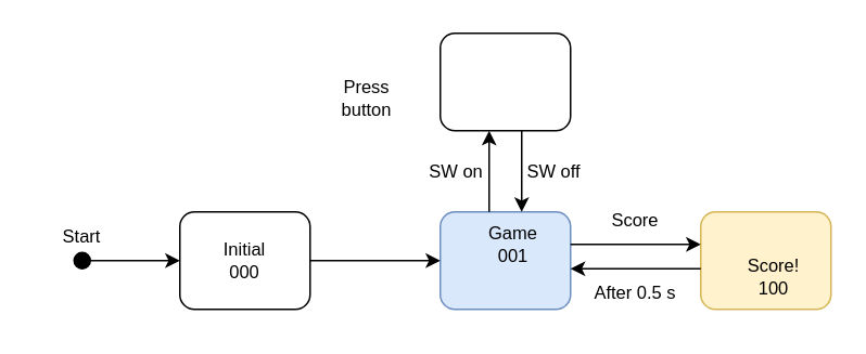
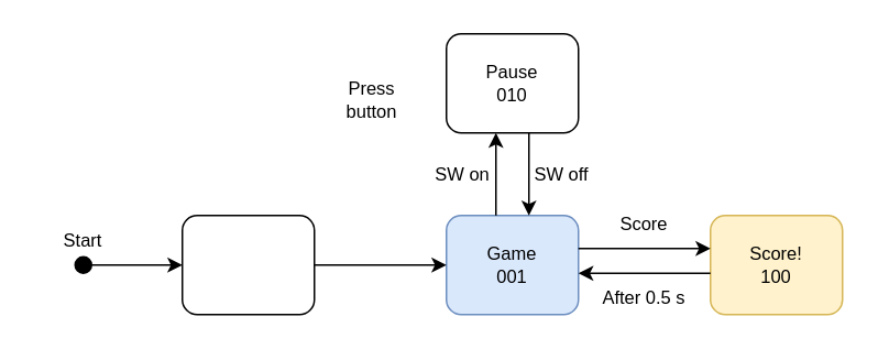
  <mxCell id="0" />
  <mxCell id="1" parent="0" />
  <mxCell id="2" style="edgeStyle=none;html=1;exitX=1;exitY=0.5;exitDx=0;exitDy=0;entryX=0;entryY=0.5;entryDx=0;entryDy=0;fontSize=11;" edge="1" parent="1" source="3" target="9"><mxGeometry relative="1" as="geometry" /></mxCell>
  <mxCell id="3" value="" style="ellipse;whiteSpace=wrap;html=1;aspect=fixed;fillColor=#000000;fontSize=11;" vertex="1" parent="1"><mxGeometry x="45" y="155" width="10" height="10" as="geometry" /></mxCell>
  <mxCell id="4" value="Start" style="text;html=1;align=center;verticalAlign=middle;whiteSpace=wrap;rounded=0;fontSize=11;" vertex="1" parent="1"><mxGeometry x="20" y="130" width="60" height="30" as="geometry" /></mxCell>
  <mxCell id="5" value="" style="group;fontSize=11;fillColor=none;" vertex="1" connectable="0" parent="1"><mxGeometry x="270" y="130" width="80" height="60" as="geometry" /></mxCell>
  <mxCell id="6" value="" style="rounded=1;whiteSpace=wrap;html=1;fontSize=11;fillColor=#dae8fc;strokeColor=#6c8ebf;" vertex="1" parent="5"><mxGeometry width="80" height="60" as="geometry" /></mxCell>
- <mxCell id="7" value="Game&lt;div&gt;001&lt;/div&gt;" style="text;html=1;align=center;verticalAlign=middle;whiteSpace=wrap;rounded=0;fontSize=11;" vertex="1" parent="5"><mxGeometry x="21" y="5" width="48" height="30" as="geometry" /></mxCell>
+ <mxCell id="7" value="Game&lt;div&gt;001&lt;/div&gt;" style="text;html=1;align=center;verticalAlign=middle;whiteSpace=wrap;rounded=0;fontSize=11;" vertex="1" parent="5"><mxGeometry x="16" y="15" width="48" height="30" as="geometry" /></mxCell>
  <mxCell id="8" value="" style="group;fontSize=11;" vertex="1" connectable="0" parent="1"><mxGeometry x="110" y="130" width="80" height="60" as="geometry" /></mxCell>
  <mxCell id="9" value="" style="rounded=1;whiteSpace=wrap;html=1;fontSize=11;" vertex="1" parent="8"><mxGeometry width="80" height="60" as="geometry" /></mxCell>
- <mxCell id="10" value="Initial&lt;div&gt;000&lt;/div&gt;" style="text;html=1;align=center;verticalAlign=middle;whiteSpace=wrap;rounded=0;fontSize=11;" vertex="1" parent="8"><mxGeometry x="16" y="15" width="48" height="30" as="geometry" /></mxCell>
  <mxCell id="11" style="edgeStyle=none;html=1;fontSize=11;" edge="1" parent="1" source="9" target="6"><mxGeometry relative="1" as="geometry" /></mxCell>
  <mxCell id="12" value="Press&lt;div&gt;button&lt;/div&gt;" style="text;html=1;align=center;verticalAlign=middle;whiteSpace=wrap;rounded=0;fontSize=11;" vertex="1" parent="1"><mxGeometry x="195" y="45" width="60" height="30" as="geometry" /></mxCell>
  <mxCell id="13" value="" style="group;fontSize=11;" vertex="1" connectable="0" parent="1"><mxGeometry x="270" y="20" width="80" height="60" as="geometry" /></mxCell>
  <mxCell id="14" value="" style="rounded=1;whiteSpace=wrap;html=1;fontSize=11;" vertex="1" parent="13"><mxGeometry width="80" height="60" as="geometry" /></mxCell>
+ <mxCell id="15" value="Pause&lt;div&gt;010&lt;/div&gt;" style="text;html=1;align=center;verticalAlign=middle;whiteSpace=wrap;rounded=0;fontSize=11;" vertex="1" parent="13"><mxGeometry x="16" y="15" width="48" height="30" as="geometry" /></mxCell>
  <mxCell id="16" style="edgeStyle=none;html=1;fontSize=11;" edge="1" parent="1"><mxGeometry relative="1" as="geometry"><mxPoint x="300" y="130" as="sourcePoint" /><mxPoint x="300" y="80" as="targetPoint" /></mxGeometry></mxCell>
  <mxCell id="17" value="SW on" style="text;align=center;verticalAlign=middle;whiteSpace=wrap;rounded=0;spacing=2;html=1;fontSize=11;" vertex="1" parent="1"><mxGeometry x="250" y="90" width="60" height="30" as="geometry" /></mxCell>
  <mxCell id="18" style="edgeStyle=none;html=1;entryX=0.5;entryY=0;entryDx=0;entryDy=0;fontSize=11;" edge="1" parent="1"><mxGeometry relative="1" as="geometry"><mxPoint x="320" y="80" as="sourcePoint" /><mxPoint x="320" y="130" as="targetPoint" /></mxGeometry></mxCell>
  <mxCell id="19" value="SW off" style="text;align=center;verticalAlign=middle;whiteSpace=wrap;rounded=0;spacing=2;html=1;fontSize=11;" vertex="1" parent="1"><mxGeometry x="310" y="90" width="60" height="30" as="geometry" /></mxCell>
  <mxCell id="20" value="" style="group;fontSize=11;" vertex="1" connectable="0" parent="1"><mxGeometry x="430" y="130" width="80" height="60" as="geometry" /></mxCell>
  <mxCell id="21" value="" style="rounded=1;whiteSpace=wrap;html=1;fontSize=11;fillColor=#fff2cc;strokeColor=#d6b656;" vertex="1" parent="20"><mxGeometry width="80" height="60" as="geometry" /></mxCell>
- <mxCell id="22" value="Score!&lt;div&gt;100&lt;/div&gt;" style="text;html=1;align=center;verticalAlign=middle;whiteSpace=wrap;rounded=0;fontSize=11;" vertex="1" parent="20"><mxGeometry x="21" y="25" width="48" height="30" as="geometry" /></mxCell>
+ <mxCell id="22" value="Score!&lt;div&gt;100&lt;/div&gt;" style="text;html=1;align=center;verticalAlign=middle;whiteSpace=wrap;rounded=0;fontSize=11;" vertex="1" parent="20"><mxGeometry x="16" y="15" width="48" height="30" as="geometry" /></mxCell>
  <mxCell id="23" value="Score" style="text;html=1;align=center;verticalAlign=middle;whiteSpace=wrap;rounded=0;fontSize=11;" vertex="1" parent="1"><mxGeometry x="360" y="120.003" width="60" height="30" as="geometry" /></mxCell>
  <mxCell id="24" style="edgeStyle=none;html=1;exitX=1;exitY=0.5;exitDx=0;exitDy=0;fontSize=11;" edge="1" parent="1"><mxGeometry relative="1" as="geometry"><mxPoint x="430" y="150" as="targetPoint" /><mxPoint x="350" y="150" as="sourcePoint" /></mxGeometry></mxCell>
  <mxCell id="25" style="edgeStyle=none;html=1;entryX=1;entryY=0.75;entryDx=0;entryDy=0;fontSize=11;" edge="1" parent="1"><mxGeometry relative="1" as="geometry"><mxPoint x="430" y="165" as="sourcePoint" /><mxPoint x="350" y="165" as="targetPoint" /></mxGeometry></mxCell>
  <mxCell id="26" value="After 0.5 s" style="text;html=1;align=center;verticalAlign=middle;whiteSpace=wrap;rounded=0;fontSize=11;" vertex="1" parent="1"><mxGeometry x="360" y="165.003" width="60" height="30" as="geometry" /></mxCell>
